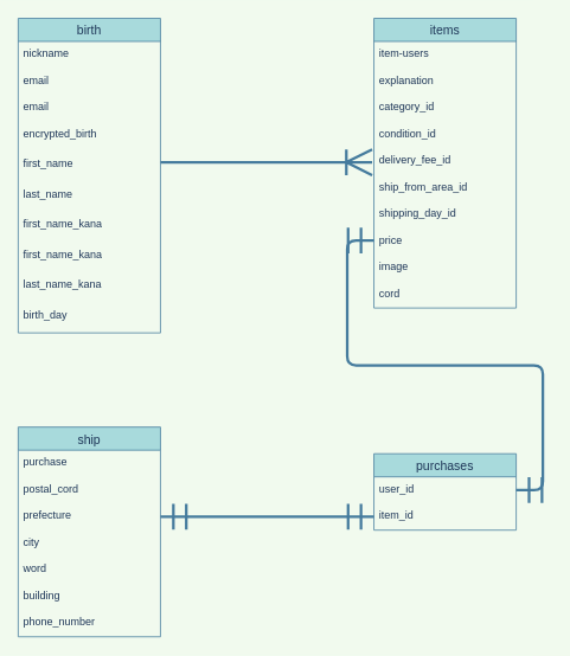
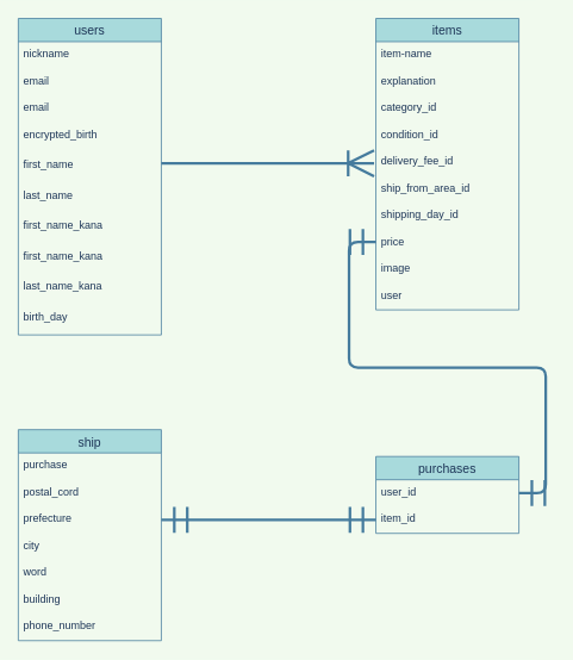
  <mxCell id="0" />
  <mxCell id="1" parent="0" />
- <mxCell id="2" value="birth" style="swimlane;fontStyle=0;childLayout=stackLayout;horizontal=1;startSize=26;horizontalStack=0;resizeParent=1;resizeParentMax=0;resizeLast=0;collapsible=1;marginBottom=0;align=center;fontSize=14;fillColor=#A8DADC;strokeColor=#457B9D;fontColor=#1D3557;" vertex="1" parent="1"><mxGeometry x="20" y="20" width="160" height="354" as="geometry" /></mxCell>
+ <mxCell id="2" value="users" style="swimlane;fontStyle=0;childLayout=stackLayout;horizontal=1;startSize=26;horizontalStack=0;resizeParent=1;resizeParentMax=0;resizeLast=0;collapsible=1;marginBottom=0;align=center;fontSize=14;fillColor=#A8DADC;strokeColor=#457B9D;fontColor=#1D3557;" vertex="1" parent="1"><mxGeometry x="20" y="20" width="160" height="354" as="geometry" /></mxCell>
  <mxCell id="3" value="nickname" style="text;strokeColor=none;fillColor=none;spacingLeft=4;spacingRight=4;overflow=hidden;rotatable=0;points=[[0,0.5],[1,0.5]];portConstraint=eastwest;fontSize=12;fontColor=#1D3557;" vertex="1" parent="2"><mxGeometry y="26" width="160" height="30" as="geometry" /></mxCell>
  <mxCell id="4" value="email" style="text;strokeColor=none;fillColor=none;spacingLeft=4;spacingRight=4;overflow=hidden;rotatable=0;points=[[0,0.5],[1,0.5]];portConstraint=eastwest;fontSize=12;fontColor=#1D3557;" vertex="1" parent="2"><mxGeometry y="56" width="160" height="30" as="geometry" /></mxCell>
  <mxCell id="5" value="email" style="text;strokeColor=none;fillColor=none;spacingLeft=4;spacingRight=4;overflow=hidden;rotatable=0;points=[[0,0.5],[1,0.5]];portConstraint=eastwest;fontSize=12;fontColor=#1D3557;" vertex="1" parent="2"><mxGeometry y="86" width="160" height="30" as="geometry" /></mxCell>
  <mxCell id="6" value="encrypted_birth" style="text;strokeColor=none;fillColor=none;spacingLeft=4;spacingRight=4;overflow=hidden;rotatable=0;points=[[0,0.5],[1,0.5]];portConstraint=eastwest;fontSize=12;fontColor=#1D3557;" vertex="1" parent="2"><mxGeometry y="116" width="160" height="34" as="geometry" /></mxCell>
  <mxCell id="7" value="first_name" style="text;strokeColor=none;fillColor=none;spacingLeft=4;spacingRight=4;overflow=hidden;rotatable=0;points=[[0,0.5],[1,0.5]];portConstraint=eastwest;fontSize=12;fontColor=#1D3557;" vertex="1" parent="2"><mxGeometry y="150" width="160" height="34" as="geometry" /></mxCell>
  <mxCell id="8" value="last_name" style="text;strokeColor=none;fillColor=none;spacingLeft=4;spacingRight=4;overflow=hidden;rotatable=0;points=[[0,0.5],[1,0.5]];portConstraint=eastwest;fontSize=12;fontColor=#1D3557;" vertex="1" parent="2"><mxGeometry y="184" width="160" height="34" as="geometry" /></mxCell>
  <mxCell id="9" value="first_name_kana" style="text;strokeColor=none;fillColor=none;spacingLeft=4;spacingRight=4;overflow=hidden;rotatable=0;points=[[0,0.5],[1,0.5]];portConstraint=eastwest;fontSize=12;fontColor=#1D3557;" vertex="1" parent="2"><mxGeometry y="218" width="160" height="34" as="geometry" /></mxCell>
  <mxCell id="10" value="first_name_kana" style="text;strokeColor=none;fillColor=none;spacingLeft=4;spacingRight=4;overflow=hidden;rotatable=0;points=[[0,0.5],[1,0.5]];portConstraint=eastwest;fontSize=12;fontColor=#1D3557;" vertex="1" parent="2"><mxGeometry y="252" width="160" height="34" as="geometry" /></mxCell>
  <mxCell id="11" value="last_name_kana" style="text;strokeColor=none;fillColor=none;spacingLeft=4;spacingRight=4;overflow=hidden;rotatable=0;points=[[0,0.5],[1,0.5]];portConstraint=eastwest;fontSize=12;fontColor=#1D3557;" vertex="1" parent="2"><mxGeometry y="286" width="160" height="34" as="geometry" /></mxCell>
  <mxCell id="12" value="birth_day" style="text;strokeColor=none;fillColor=none;spacingLeft=4;spacingRight=4;overflow=hidden;rotatable=0;points=[[0,0.5],[1,0.5]];portConstraint=eastwest;fontSize=12;fontColor=#1D3557;" vertex="1" parent="2"><mxGeometry y="320" width="160" height="34" as="geometry" /></mxCell>
  <mxCell id="13" value="items" style="swimlane;fontStyle=0;childLayout=stackLayout;horizontal=1;startSize=26;horizontalStack=0;resizeParent=1;resizeParentMax=0;resizeLast=0;collapsible=1;marginBottom=0;align=center;fontSize=14;flipH=1;fillColor=#A8DADC;strokeColor=#457B9D;fontColor=#1D3557;" vertex="1" parent="1"><mxGeometry x="420" y="20" width="160" height="326" as="geometry" /></mxCell>
- <mxCell id="14" value="item-users" style="text;strokeColor=none;fillColor=none;spacingLeft=4;spacingRight=4;overflow=hidden;rotatable=0;points=[[0,0.5],[1,0.5]];portConstraint=eastwest;fontSize=12;fontColor=#1D3557;" vertex="1" parent="13"><mxGeometry y="26" width="160" height="30" as="geometry" /></mxCell>
+ <mxCell id="14" value="item-name" style="text;strokeColor=none;fillColor=none;spacingLeft=4;spacingRight=4;overflow=hidden;rotatable=0;points=[[0,0.5],[1,0.5]];portConstraint=eastwest;fontSize=12;fontColor=#1D3557;" vertex="1" parent="13"><mxGeometry y="26" width="160" height="30" as="geometry" /></mxCell>
  <mxCell id="15" value="explanation " style="text;strokeColor=none;fillColor=none;spacingLeft=4;spacingRight=4;overflow=hidden;rotatable=0;points=[[0,0.5],[1,0.5]];portConstraint=eastwest;fontSize=12;fontColor=#1D3557;" vertex="1" parent="13"><mxGeometry y="56" width="160" height="30" as="geometry" /></mxCell>
  <mxCell id="16" value="category_id" style="text;strokeColor=none;fillColor=none;spacingLeft=4;spacingRight=4;overflow=hidden;rotatable=0;points=[[0,0.5],[1,0.5]];portConstraint=eastwest;fontSize=12;fontColor=#1D3557;" vertex="1" parent="13"><mxGeometry y="86" width="160" height="30" as="geometry" /></mxCell>
  <mxCell id="17" value="condition_id" style="text;strokeColor=none;fillColor=none;spacingLeft=4;spacingRight=4;overflow=hidden;rotatable=0;points=[[0,0.5],[1,0.5]];portConstraint=eastwest;fontSize=12;fontColor=#1D3557;" vertex="1" parent="13"><mxGeometry y="116" width="160" height="30" as="geometry" /></mxCell>
  <mxCell id="18" value="delivery_fee_id" style="text;strokeColor=none;fillColor=none;spacingLeft=4;spacingRight=4;overflow=hidden;rotatable=0;points=[[0,0.5],[1,0.5]];portConstraint=eastwest;fontSize=12;fontColor=#1D3557;" vertex="1" parent="13"><mxGeometry y="146" width="160" height="30" as="geometry" /></mxCell>
  <mxCell id="19" value="ship_from_area_id" style="text;strokeColor=none;fillColor=none;spacingLeft=4;spacingRight=4;overflow=hidden;rotatable=0;points=[[0,0.5],[1,0.5]];portConstraint=eastwest;fontSize=12;fontColor=#1D3557;" vertex="1" parent="13"><mxGeometry y="176" width="160" height="30" as="geometry" /></mxCell>
  <mxCell id="20" value="shipping_day_id" style="text;strokeColor=none;fillColor=none;spacingLeft=4;spacingRight=4;overflow=hidden;rotatable=0;points=[[0,0.5],[1,0.5]];portConstraint=eastwest;fontSize=12;fontColor=#1D3557;" vertex="1" parent="13"><mxGeometry y="206" width="160" height="30" as="geometry" /></mxCell>
  <mxCell id="21" value="price" style="text;strokeColor=none;fillColor=none;spacingLeft=4;spacingRight=4;overflow=hidden;rotatable=0;points=[[0,0.5],[1,0.5]];portConstraint=eastwest;fontSize=12;fontColor=#1D3557;" vertex="1" parent="13"><mxGeometry y="236" width="160" height="30" as="geometry" /></mxCell>
  <mxCell id="22" value="image" style="text;strokeColor=none;fillColor=none;spacingLeft=4;spacingRight=4;overflow=hidden;rotatable=0;points=[[0,0.5],[1,0.5]];portConstraint=eastwest;fontSize=12;fontColor=#1D3557;" vertex="1" parent="13"><mxGeometry y="266" width="160" height="30" as="geometry" /></mxCell>
- <mxCell id="23" value="cord" style="text;strokeColor=none;fillColor=none;spacingLeft=4;spacingRight=4;overflow=hidden;rotatable=0;points=[[0,0.5],[1,0.5]];portConstraint=eastwest;fontSize=12;fontColor=#1D3557;" vertex="1" parent="13"><mxGeometry y="296" width="160" height="30" as="geometry" /></mxCell>
+ <mxCell id="23" value="user" style="text;strokeColor=none;fillColor=none;spacingLeft=4;spacingRight=4;overflow=hidden;rotatable=0;points=[[0,0.5],[1,0.5]];portConstraint=eastwest;fontSize=12;fontColor=#1D3557;" vertex="1" parent="13"><mxGeometry y="296" width="160" height="30" as="geometry" /></mxCell>
  <mxCell id="24" value="purchases" style="swimlane;fontStyle=0;childLayout=stackLayout;horizontal=1;startSize=26;horizontalStack=0;resizeParent=1;resizeParentMax=0;resizeLast=0;collapsible=1;marginBottom=0;align=center;fontSize=14;fillColor=#A8DADC;strokeColor=#457B9D;fontColor=#1D3557;" vertex="1" parent="1"><mxGeometry x="420" y="510" width="160" height="86" as="geometry" /></mxCell>
  <mxCell id="25" value="user_id" style="text;strokeColor=none;fillColor=none;spacingLeft=4;spacingRight=4;overflow=hidden;rotatable=0;points=[[0,0.5],[1,0.5]];portConstraint=eastwest;fontSize=12;fontColor=#1D3557;" vertex="1" parent="24"><mxGeometry y="26" width="160" height="30" as="geometry" /></mxCell>
  <mxCell id="26" value="item_id" style="text;strokeColor=none;fillColor=none;spacingLeft=4;spacingRight=4;overflow=hidden;rotatable=0;points=[[0,0.5],[1,0.5]];portConstraint=eastwest;fontSize=12;fontColor=#1D3557;" vertex="1" parent="24"><mxGeometry y="56" width="160" height="30" as="geometry" /></mxCell>
  <mxCell id="27" value="ship" style="swimlane;fontStyle=0;childLayout=stackLayout;horizontal=1;startSize=26;horizontalStack=0;resizeParent=1;resizeParentMax=0;resizeLast=0;collapsible=1;marginBottom=0;align=center;fontSize=14;fillColor=#A8DADC;strokeColor=#457B9D;fontColor=#1D3557;" vertex="1" parent="1"><mxGeometry x="20" y="480" width="160" height="236" as="geometry" /></mxCell>
  <mxCell id="28" value="purchase" style="text;strokeColor=none;fillColor=none;spacingLeft=4;spacingRight=4;overflow=hidden;rotatable=0;points=[[0,0.5],[1,0.5]];portConstraint=eastwest;fontSize=12;fontColor=#1D3557;" vertex="1" parent="27"><mxGeometry y="26" width="160" height="30" as="geometry" /></mxCell>
  <mxCell id="29" value="postal_cord" style="text;strokeColor=none;fillColor=none;spacingLeft=4;spacingRight=4;overflow=hidden;rotatable=0;points=[[0,0.5],[1,0.5]];portConstraint=eastwest;fontSize=12;fontColor=#1D3557;" vertex="1" parent="27"><mxGeometry y="56" width="160" height="30" as="geometry" /></mxCell>
  <mxCell id="30" value="prefecture" style="text;strokeColor=none;fillColor=none;spacingLeft=4;spacingRight=4;overflow=hidden;rotatable=0;points=[[0,0.5],[1,0.5]];portConstraint=eastwest;fontSize=12;fontColor=#1D3557;" vertex="1" parent="27"><mxGeometry y="86" width="160" height="30" as="geometry" /></mxCell>
  <mxCell id="31" value="city" style="text;strokeColor=none;fillColor=none;spacingLeft=4;spacingRight=4;overflow=hidden;rotatable=0;points=[[0,0.5],[1,0.5]];portConstraint=eastwest;fontSize=12;fontColor=#1D3557;" vertex="1" parent="27"><mxGeometry y="116" width="160" height="30" as="geometry" /></mxCell>
  <mxCell id="32" value="word" style="text;strokeColor=none;fillColor=none;spacingLeft=4;spacingRight=4;overflow=hidden;rotatable=0;points=[[0,0.5],[1,0.5]];portConstraint=eastwest;fontSize=12;fontColor=#1D3557;" vertex="1" parent="27"><mxGeometry y="146" width="160" height="30" as="geometry" /></mxCell>
  <mxCell id="33" value="building" style="text;strokeColor=none;fillColor=none;spacingLeft=4;spacingRight=4;overflow=hidden;rotatable=0;points=[[0,0.5],[1,0.5]];portConstraint=eastwest;fontSize=12;fontColor=#1D3557;" vertex="1" parent="27"><mxGeometry y="176" width="160" height="30" as="geometry" /></mxCell>
  <mxCell id="34" value="phone_number" style="text;strokeColor=none;fillColor=none;spacingLeft=4;spacingRight=4;overflow=hidden;rotatable=0;points=[[0,0.5],[1,0.5]];portConstraint=eastwest;fontSize=12;fontColor=#1D3557;" vertex="1" parent="27"><mxGeometry y="206" width="160" height="30" as="geometry" /></mxCell>
  <mxCell id="35" value="" style="edgeStyle=entityRelationEdgeStyle;fontSize=12;html=1;endArrow=ERoneToMany;endSize=25;startSize=0;labelBackgroundColor=#F1FAEE;strokeColor=#457B9D;fontColor=#1D3557;strokeWidth=3;jumpSize=0;" edge="1" parent="1"><mxGeometry width="100" height="100" relative="1" as="geometry"><mxPoint x="180" y="182" as="sourcePoint" /><mxPoint x="418" y="182" as="targetPoint" /></mxGeometry></mxCell>
  <mxCell id="36" value="" style="edgeStyle=entityRelationEdgeStyle;fontSize=12;html=1;endArrow=ERmandOne;startArrow=ERmandOne;exitX=1;exitY=0.5;exitDx=0;exitDy=0;endSize=25;startSize=25;labelBackgroundColor=#F1FAEE;strokeColor=#457B9D;fontColor=#1D3557;strokeWidth=3;" edge="1" parent="1" source="25"><mxGeometry width="100" height="100" relative="1" as="geometry"><mxPoint x="320" y="370" as="sourcePoint" /><mxPoint x="420" y="270" as="targetPoint" /></mxGeometry></mxCell>
  <mxCell id="37" value="" style="edgeStyle=entityRelationEdgeStyle;fontSize=12;html=1;endArrow=ERmandOne;startArrow=ERmandOne;entryX=0;entryY=0.5;entryDx=0;entryDy=0;endSize=25;startSize=25;labelBackgroundColor=#F1FAEE;strokeColor=#457B9D;fontColor=#1D3557;strokeWidth=3;" edge="1" parent="1" target="26"><mxGeometry width="100" height="100" relative="1" as="geometry"><mxPoint x="180" y="581" as="sourcePoint" /><mxPoint x="370" y="580" as="targetPoint" /></mxGeometry></mxCell>
